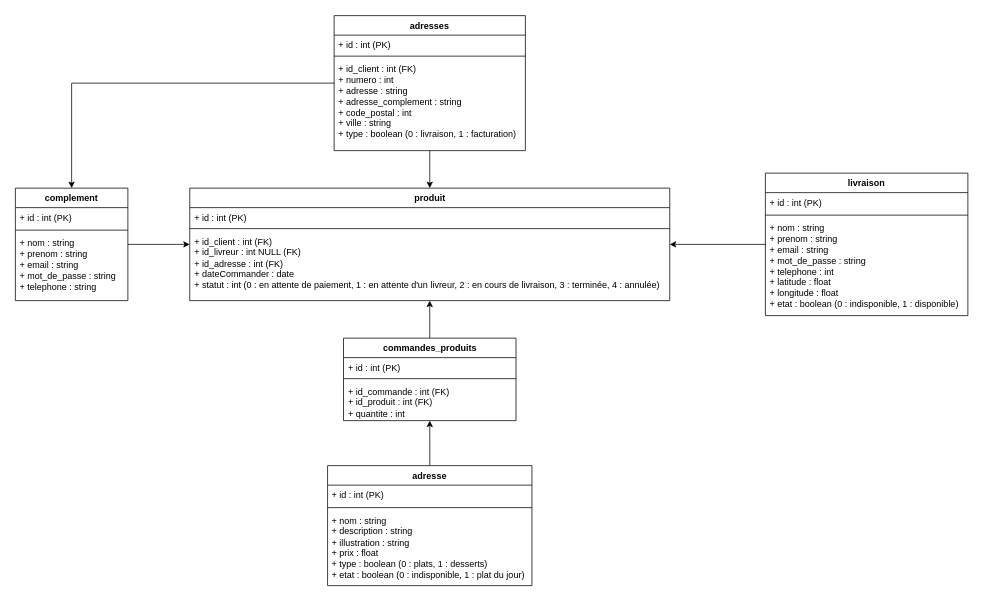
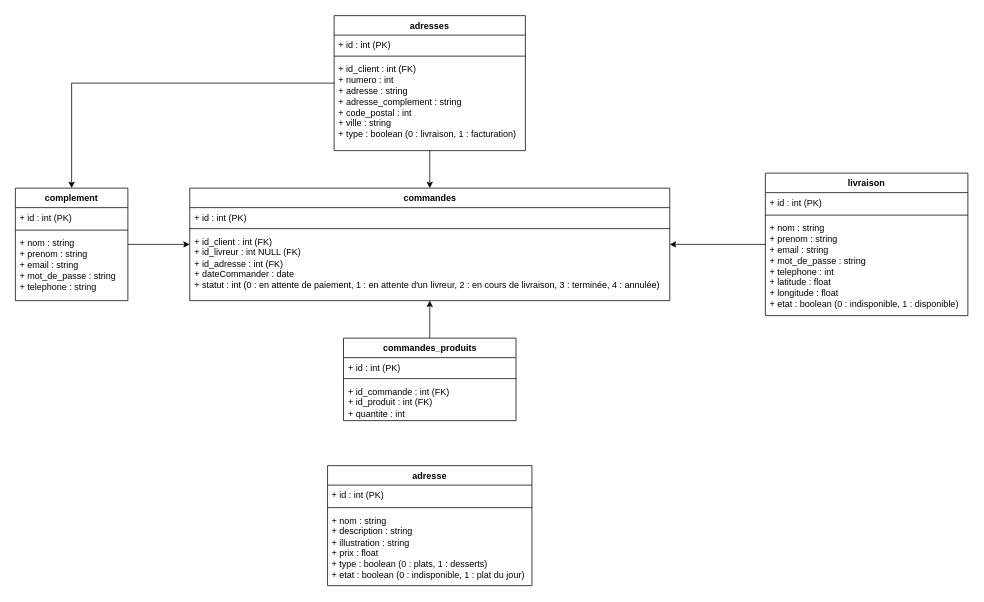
  <mxCell id="0" />
  <mxCell id="1" parent="0" />
- <mxCell id="2" style="edgeStyle=orthogonalEdgeStyle;rounded=0;orthogonalLoop=1;jettySize=auto;html=1;" parent="1" source="3" target="18" edge="1"><mxGeometry relative="1" as="geometry" /></mxCell>
  <mxCell id="3" value="adresse" style="swimlane;fontStyle=1;align=center;verticalAlign=top;childLayout=stackLayout;horizontal=1;startSize=26;horizontalStack=0;resizeParent=1;resizeParentMax=0;resizeLast=0;collapsible=1;marginBottom=0;whiteSpace=wrap;html=1;" parent="1" vertex="1"><mxGeometry x="436.25" y="620" width="272.5" height="160" as="geometry"><mxRectangle x="265" y="110" width="80" height="30" as="alternateBounds" /></mxGeometry></mxCell>
  <mxCell id="4" value="+ id : int (PK)" style="text;strokeColor=none;fillColor=none;align=left;verticalAlign=top;spacingLeft=4;spacingRight=4;overflow=hidden;rotatable=0;points=[[0,0.5],[1,0.5]];portConstraint=eastwest;whiteSpace=wrap;html=1;" parent="3" vertex="1"><mxGeometry y="26" width="272.5" height="26" as="geometry" /></mxCell>
  <mxCell id="5" value="" style="line;strokeWidth=1;fillColor=none;align=left;verticalAlign=middle;spacingTop=-1;spacingLeft=3;spacingRight=3;rotatable=0;labelPosition=right;points=[];portConstraint=eastwest;strokeColor=inherit;" parent="3" vertex="1"><mxGeometry y="52" width="272.5" height="8" as="geometry" /></mxCell>
  <mxCell id="6" value="&lt;div&gt;+ nom : string&lt;/div&gt;&lt;div&gt;+ description : string&lt;/div&gt;&lt;div&gt;+ illustration : string&lt;br&gt;&lt;/div&gt;&lt;div&gt;+ prix : float&lt;/div&gt;&lt;div&gt;+ type : boolean (0 : plats, 1 : desserts)&lt;/div&gt;&lt;div&gt;+ etat : boolean (0 : indisponible, 1 : plat du jour)&lt;/div&gt;" style="text;strokeColor=none;fillColor=none;align=left;verticalAlign=top;spacingLeft=4;spacingRight=4;overflow=hidden;rotatable=0;points=[[0,0.5],[1,0.5]];portConstraint=eastwest;whiteSpace=wrap;html=1;" parent="3" vertex="1"><mxGeometry y="60" width="272.5" height="100" as="geometry" /></mxCell>
- <mxCell id="7" value="produit" style="swimlane;fontStyle=1;align=center;verticalAlign=top;childLayout=stackLayout;horizontal=1;startSize=26;horizontalStack=0;resizeParent=1;resizeParentMax=0;resizeLast=0;collapsible=1;marginBottom=0;whiteSpace=wrap;html=1;" parent="1" vertex="1"><mxGeometry x="252.5" y="250" width="640" height="150" as="geometry"><mxRectangle x="265" y="110" width="80" height="30" as="alternateBounds" /></mxGeometry></mxCell>
+ <mxCell id="7" value="commandes" style="swimlane;fontStyle=1;align=center;verticalAlign=top;childLayout=stackLayout;horizontal=1;startSize=26;horizontalStack=0;resizeParent=1;resizeParentMax=0;resizeLast=0;collapsible=1;marginBottom=0;whiteSpace=wrap;html=1;" parent="1" vertex="1"><mxGeometry x="252.5" y="250" width="640" height="150" as="geometry"><mxRectangle x="265" y="110" width="80" height="30" as="alternateBounds" /></mxGeometry></mxCell>
  <mxCell id="8" value="&lt;div&gt;+ id : int (PK)&lt;/div&gt;" style="text;strokeColor=none;fillColor=none;align=left;verticalAlign=top;spacingLeft=4;spacingRight=4;overflow=hidden;rotatable=0;points=[[0,0.5],[1,0.5]];portConstraint=eastwest;whiteSpace=wrap;html=1;" parent="7" vertex="1"><mxGeometry y="26" width="640" height="24" as="geometry" /></mxCell>
  <mxCell id="9" value="" style="line;strokeWidth=1;fillColor=none;align=left;verticalAlign=middle;spacingTop=-1;spacingLeft=3;spacingRight=3;rotatable=0;labelPosition=right;points=[];portConstraint=eastwest;strokeColor=inherit;" parent="7" vertex="1"><mxGeometry y="50" width="640" height="8" as="geometry" /></mxCell>
  <mxCell id="10" value="&lt;div&gt;+ id_client : int (FK)&lt;br&gt;+ id_livreur : int NULL (FK)&lt;br&gt;+ id_adresse : int (FK)&lt;br&gt;&lt;/div&gt;&lt;div&gt;+ dateCommander : date&lt;/div&gt;&lt;div&gt;+ statut : int (0 : en attente de paiement, 1 : en attente d'un livreur, 2 : en cours de livraison, 3 : terminée, 4 : annulée)&lt;br&gt;&lt;/div&gt;" style="text;strokeColor=none;fillColor=none;align=left;verticalAlign=top;spacingLeft=4;spacingRight=4;overflow=hidden;rotatable=0;points=[[0,0.5],[1,0.5]];portConstraint=eastwest;whiteSpace=wrap;html=1;" parent="7" vertex="1"><mxGeometry y="58" width="640" height="92" as="geometry" /></mxCell>
  <mxCell id="11" style="edgeStyle=orthogonalEdgeStyle;rounded=0;orthogonalLoop=1;jettySize=auto;html=1;" parent="1" source="13" target="23" edge="1"><mxGeometry relative="1" as="geometry" /></mxCell>
  <mxCell id="12" style="edgeStyle=orthogonalEdgeStyle;rounded=0;orthogonalLoop=1;jettySize=auto;html=1;" parent="1" source="13" target="7" edge="1"><mxGeometry relative="1" as="geometry" /></mxCell>
  <mxCell id="13" value="adresses" style="swimlane;fontStyle=1;align=center;verticalAlign=top;childLayout=stackLayout;horizontal=1;startSize=26;horizontalStack=0;resizeParent=1;resizeParentMax=0;resizeLast=0;collapsible=1;marginBottom=0;whiteSpace=wrap;html=1;" parent="1" vertex="1"><mxGeometry x="445" y="20" width="255" height="180" as="geometry"><mxRectangle x="340" y="440" width="80" height="30" as="alternateBounds" /></mxGeometry></mxCell>
  <mxCell id="14" value="&lt;div&gt;+ id : int (PK)&lt;/div&gt;" style="text;strokeColor=none;fillColor=none;align=left;verticalAlign=top;spacingLeft=4;spacingRight=4;overflow=hidden;rotatable=0;points=[[0,0.5],[1,0.5]];portConstraint=eastwest;whiteSpace=wrap;html=1;" parent="13" vertex="1"><mxGeometry y="26" width="255" height="24" as="geometry" /></mxCell>
  <mxCell id="15" value="" style="line;strokeWidth=1;fillColor=none;align=left;verticalAlign=middle;spacingTop=-1;spacingLeft=3;spacingRight=3;rotatable=0;labelPosition=right;points=[];portConstraint=eastwest;strokeColor=inherit;" parent="13" vertex="1"><mxGeometry y="50" width="255" height="8" as="geometry" /></mxCell>
  <mxCell id="16" value="&lt;div&gt;+ id_client : int (FK)&lt;/div&gt;&lt;div&gt;+ numero : int&lt;/div&gt;&lt;div&gt;+ adresse : string&lt;/div&gt;&lt;div&gt;+ adresse_complement : string&lt;/div&gt;&lt;div&gt;+ code_postal : int&lt;/div&gt;&lt;div&gt;+ ville : string&lt;/div&gt;&lt;div&gt;+ type : boolean (0 : livraison, 1 : facturation)&lt;br&gt;&lt;/div&gt;" style="text;strokeColor=none;fillColor=none;align=left;verticalAlign=top;spacingLeft=4;spacingRight=4;overflow=hidden;rotatable=0;points=[[0,0.5],[1,0.5]];portConstraint=eastwest;whiteSpace=wrap;html=1;" parent="13" vertex="1"><mxGeometry y="58" width="255" height="122" as="geometry" /></mxCell>
  <mxCell id="17" style="edgeStyle=orthogonalEdgeStyle;rounded=0;orthogonalLoop=1;jettySize=auto;html=1;" parent="1" source="18" target="7" edge="1"><mxGeometry relative="1" as="geometry" /></mxCell>
  <mxCell id="18" value="commandes_produits" style="swimlane;fontStyle=1;align=center;verticalAlign=top;childLayout=stackLayout;horizontal=1;startSize=26;horizontalStack=0;resizeParent=1;resizeParentMax=0;resizeLast=0;collapsible=1;marginBottom=0;whiteSpace=wrap;html=1;" parent="1" vertex="1"><mxGeometry x="457.5" y="450" width="230" height="110" as="geometry"><mxRectangle x="265" y="110" width="80" height="30" as="alternateBounds" /></mxGeometry></mxCell>
  <mxCell id="19" value="&lt;div&gt;+ id : int (PK)&lt;/div&gt;" style="text;strokeColor=none;fillColor=none;align=left;verticalAlign=top;spacingLeft=4;spacingRight=4;overflow=hidden;rotatable=0;points=[[0,0.5],[1,0.5]];portConstraint=eastwest;whiteSpace=wrap;html=1;" parent="18" vertex="1"><mxGeometry y="26" width="230" height="24" as="geometry" /></mxCell>
  <mxCell id="20" value="" style="line;strokeWidth=1;fillColor=none;align=left;verticalAlign=middle;spacingTop=-1;spacingLeft=3;spacingRight=3;rotatable=0;labelPosition=right;points=[];portConstraint=eastwest;strokeColor=inherit;" parent="18" vertex="1"><mxGeometry y="50" width="230" height="8" as="geometry" /></mxCell>
  <mxCell id="21" value="&lt;div&gt;&lt;div&gt;+ id_commande : int (FK)&lt;/div&gt;+ id_produit : int (FK)&lt;/div&gt;&lt;div&gt;+ quantite : int&lt;br&gt;&lt;/div&gt;" style="text;strokeColor=none;fillColor=none;align=left;verticalAlign=top;spacingLeft=4;spacingRight=4;overflow=hidden;rotatable=0;points=[[0,0.5],[1,0.5]];portConstraint=eastwest;whiteSpace=wrap;html=1;" parent="18" vertex="1"><mxGeometry y="58" width="230" height="52" as="geometry" /></mxCell>
  <mxCell id="22" style="edgeStyle=orthogonalEdgeStyle;rounded=0;orthogonalLoop=1;jettySize=auto;html=1;" parent="1" source="23" target="7" edge="1"><mxGeometry relative="1" as="geometry" /></mxCell>
  <mxCell id="23" value="complement" style="swimlane;fontStyle=1;align=center;verticalAlign=top;childLayout=stackLayout;horizontal=1;startSize=26;horizontalStack=0;resizeParent=1;resizeParentMax=0;resizeLast=0;collapsible=1;marginBottom=0;whiteSpace=wrap;html=1;" parent="1" vertex="1"><mxGeometry x="20" y="250" width="150" height="150" as="geometry"><mxRectangle x="340" y="440" width="80" height="30" as="alternateBounds" /></mxGeometry></mxCell>
  <mxCell id="24" value="+ id : int (PK)" style="text;strokeColor=none;fillColor=none;align=left;verticalAlign=top;spacingLeft=4;spacingRight=4;overflow=hidden;rotatable=0;points=[[0,0.5],[1,0.5]];portConstraint=eastwest;whiteSpace=wrap;html=1;" parent="23" vertex="1"><mxGeometry y="26" width="150" height="26" as="geometry" /></mxCell>
  <mxCell id="25" value="" style="line;strokeWidth=1;fillColor=none;align=left;verticalAlign=middle;spacingTop=-1;spacingLeft=3;spacingRight=3;rotatable=0;labelPosition=right;points=[];portConstraint=eastwest;strokeColor=inherit;" parent="23" vertex="1"><mxGeometry y="52" width="150" height="8" as="geometry" /></mxCell>
  <mxCell id="26" value="&lt;div&gt;+ nom : string&lt;/div&gt;&lt;div&gt;+ prenom : string&lt;/div&gt;&lt;div&gt;+ email : string&lt;/div&gt;&lt;div&gt;+ mot_de_passe : string&lt;br&gt;&lt;/div&gt;&lt;div&gt;+ telephone : string&lt;br&gt;&lt;/div&gt;" style="text;strokeColor=none;fillColor=none;align=left;verticalAlign=top;spacingLeft=4;spacingRight=4;overflow=hidden;rotatable=0;points=[[0,0.5],[1,0.5]];portConstraint=eastwest;whiteSpace=wrap;html=1;" parent="23" vertex="1"><mxGeometry y="60" width="150" height="90" as="geometry" /></mxCell>
  <mxCell id="27" style="edgeStyle=orthogonalEdgeStyle;rounded=0;orthogonalLoop=1;jettySize=auto;html=1;" parent="1" source="28" target="7" edge="1"><mxGeometry relative="1" as="geometry" /></mxCell>
  <mxCell id="28" value="livraison" style="swimlane;fontStyle=1;align=center;verticalAlign=top;childLayout=stackLayout;horizontal=1;startSize=26;horizontalStack=0;resizeParent=1;resizeParentMax=0;resizeLast=0;collapsible=1;marginBottom=0;whiteSpace=wrap;html=1;" parent="1" vertex="1"><mxGeometry x="1020" y="230" width="270" height="190" as="geometry"><mxRectangle x="340" y="440" width="80" height="30" as="alternateBounds" /></mxGeometry></mxCell>
  <mxCell id="29" value="+ id : int (PK)" style="text;strokeColor=none;fillColor=none;align=left;verticalAlign=top;spacingLeft=4;spacingRight=4;overflow=hidden;rotatable=0;points=[[0,0.5],[1,0.5]];portConstraint=eastwest;whiteSpace=wrap;html=1;" parent="28" vertex="1"><mxGeometry y="26" width="270" height="26" as="geometry" /></mxCell>
  <mxCell id="30" value="" style="line;strokeWidth=1;fillColor=none;align=left;verticalAlign=middle;spacingTop=-1;spacingLeft=3;spacingRight=3;rotatable=0;labelPosition=right;points=[];portConstraint=eastwest;strokeColor=inherit;" parent="28" vertex="1"><mxGeometry y="52" width="270" height="8" as="geometry" /></mxCell>
  <mxCell id="31" value="&lt;div&gt;+ nom : string&lt;/div&gt;&lt;div&gt;+ prenom : string&lt;/div&gt;&lt;div&gt;+ email : string&lt;/div&gt;&lt;div&gt;+ mot_de_passe : string&lt;br&gt;&lt;/div&gt;&lt;div&gt;+ telephone : int&lt;/div&gt;&lt;div&gt;+ latitude : float&lt;/div&gt;&lt;div&gt;+ longitude : float&lt;/div&gt;&lt;div&gt;+ etat : boolean (0 : indisponible, 1 : disponible)&lt;br&gt;&lt;/div&gt;" style="text;strokeColor=none;fillColor=none;align=left;verticalAlign=top;spacingLeft=4;spacingRight=4;overflow=hidden;rotatable=0;points=[[0,0.5],[1,0.5]];portConstraint=eastwest;whiteSpace=wrap;html=1;" parent="28" vertex="1"><mxGeometry y="60" width="270" height="130" as="geometry" /></mxCell>
